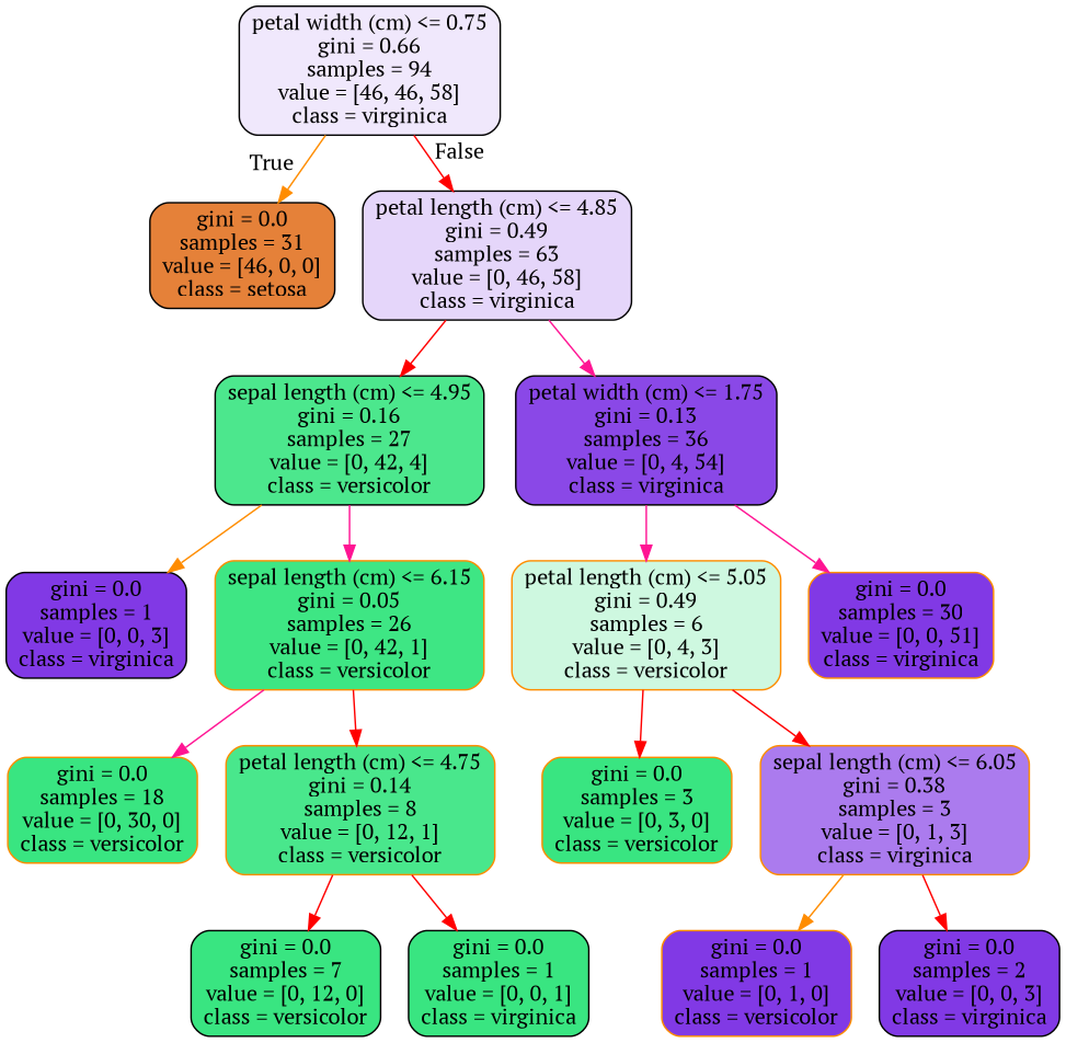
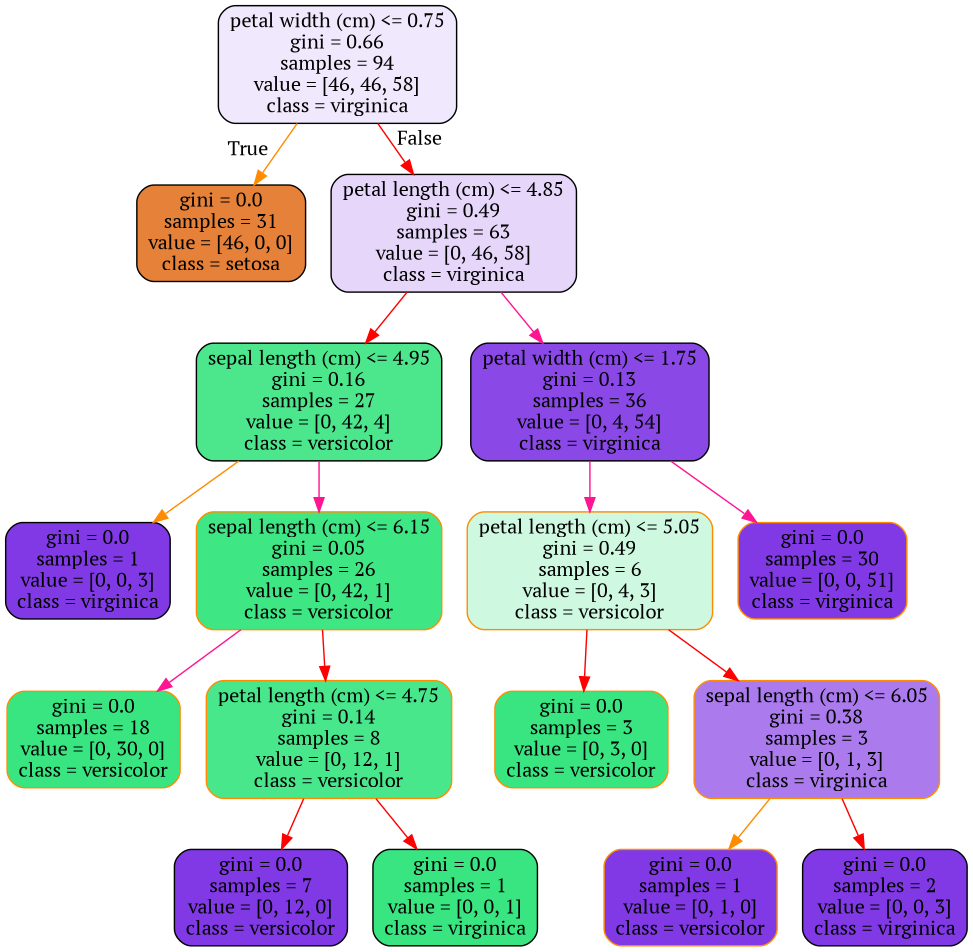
  digraph {
    fontname="PT Serif"
    node [color=black fillcolor="#8139e5" fontname="PT Serif" shape=box style="filled, rounded"]
    edge [color=red fontname="PT Serif"]
    n1 [fillcolor="#f0e8fc" label="petal width (cm) <= 0.75\ngini = 0.66\nsamples = 94\nvalue = [46, 46, 58]\nclass = virginica"]
    n2 [fillcolor="#e58139" label="gini = 0.0\nsamples = 31\nvalue = [46, 0, 0]\nclass = setosa"]
    n3 [fillcolor="#e5d6fa" label="petal length (cm) <= 4.85\ngini = 0.49\nsamples = 63\nvalue = [0, 46, 58]\nclass = virginica"]
    n4 [fillcolor="#4ce78d" label="sepal length (cm) <= 4.95\ngini = 0.16\nsamples = 27\nvalue = [0, 42, 4]\nclass = versicolor"]
    n5 [fillcolor="#8a48e7" label="petal width (cm) <= 1.75\ngini = 0.13\nsamples = 36\nvalue = [0, 4, 54]\nclass = virginica"]
    n6 [label="gini = 0.0\nsamples = 1\nvalue = [0, 0, 3]\nclass = virginica"]
    n7 [color=darkorange fillcolor="#3ee684" label="sepal length (cm) <= 6.15\ngini = 0.05\nsamples = 26\nvalue = [0, 42, 1]\nclass = versicolor"]
    n8 [color=darkorange fillcolor="#cef8e0" label="petal length (cm) <= 5.05\ngini = 0.49\nsamples = 6\nvalue = [0, 4, 3]\nclass = versicolor"]
    n9 [color=darkorange label="gini = 0.0\nsamples = 30\nvalue = [0, 0, 51]\nclass = virginica"]
    n10 [color=darkorange fillcolor="#39e581" label="gini = 0.0\nsamples = 18\nvalue = [0, 30, 0]\nclass = versicolor"]
    n11 [color=darkorange fillcolor="#49e78c" label="petal length (cm) <= 4.75\ngini = 0.14\nsamples = 8\nvalue = [0, 12, 1]\nclass = versicolor"]
-   n12 [fillcolor="#39e581" label="gini = 0.0\nsamples = 7\nvalue = [0, 12, 0]\nclass = versicolor"]
+   n12 [label="gini = 0.0\nsamples = 7\nvalue = [0, 12, 0]\nclass = versicolor"]
    n13 [fillcolor="#39e581" label="gini = 0.0\nsamples = 1\nvalue = [0, 0, 1]\nclass = virginica"]
    n14 [color=darkorange fillcolor="#39e581" label="gini = 0.0\nsamples = 3\nvalue = [0, 3, 0]\nclass = versicolor"]
    n15 [color=darkorange fillcolor="#ab7bee" label="sepal length (cm) <= 6.05\ngini = 0.38\nsamples = 3\nvalue = [0, 1, 3]\nclass = virginica"]
    n16 [color=darkorange label="gini = 0.0\nsamples = 1\nvalue = [0, 1, 0]\nclass = versicolor"]
    n17 [label="gini = 0.0\nsamples = 2\nvalue = [0, 0, 3]\nclass = virginica"]
    n1 -> n2 [color=darkorange headlabel=True labelangle=45 labeldistance=2.5]
    n1 -> n3 [headlabel=False labelangle=-45 labeldistance=2.5]
    n3 -> n4
    n3 -> n5 [color=deeppink]
    n4 -> n6 [color=darkorange]
    n4 -> n7 [color=deeppink]
    n5 -> n8 [color=deeppink]
    n5 -> n9 [color=deeppink]
    n7 -> n10 [color=deeppink]
    n7 -> n11
    n8 -> n14
    n8 -> n15
    n11 -> n12
    n11 -> n13
    n15 -> n16 [color=darkorange]
    n15 -> n17
  }
